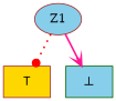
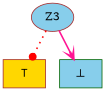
  digraph {
    node [shape=box style=filled fillcolor=skyblue color=brown]
    edge [penwidth=2]
-   n1 [label=Z1 shape=ellipse]
+   n1 [label=Z3 shape=ellipse]
    n2 [fontname="sans-serif" label=T fillcolor=gold]
    n3 [label="&perp;" color=darkgreen]
    n1 -> n2 [color=red style=dotted arrowhead=dot]
    n1 -> n3 [color=deeppink style=solid arrowhead=vee]
  }
